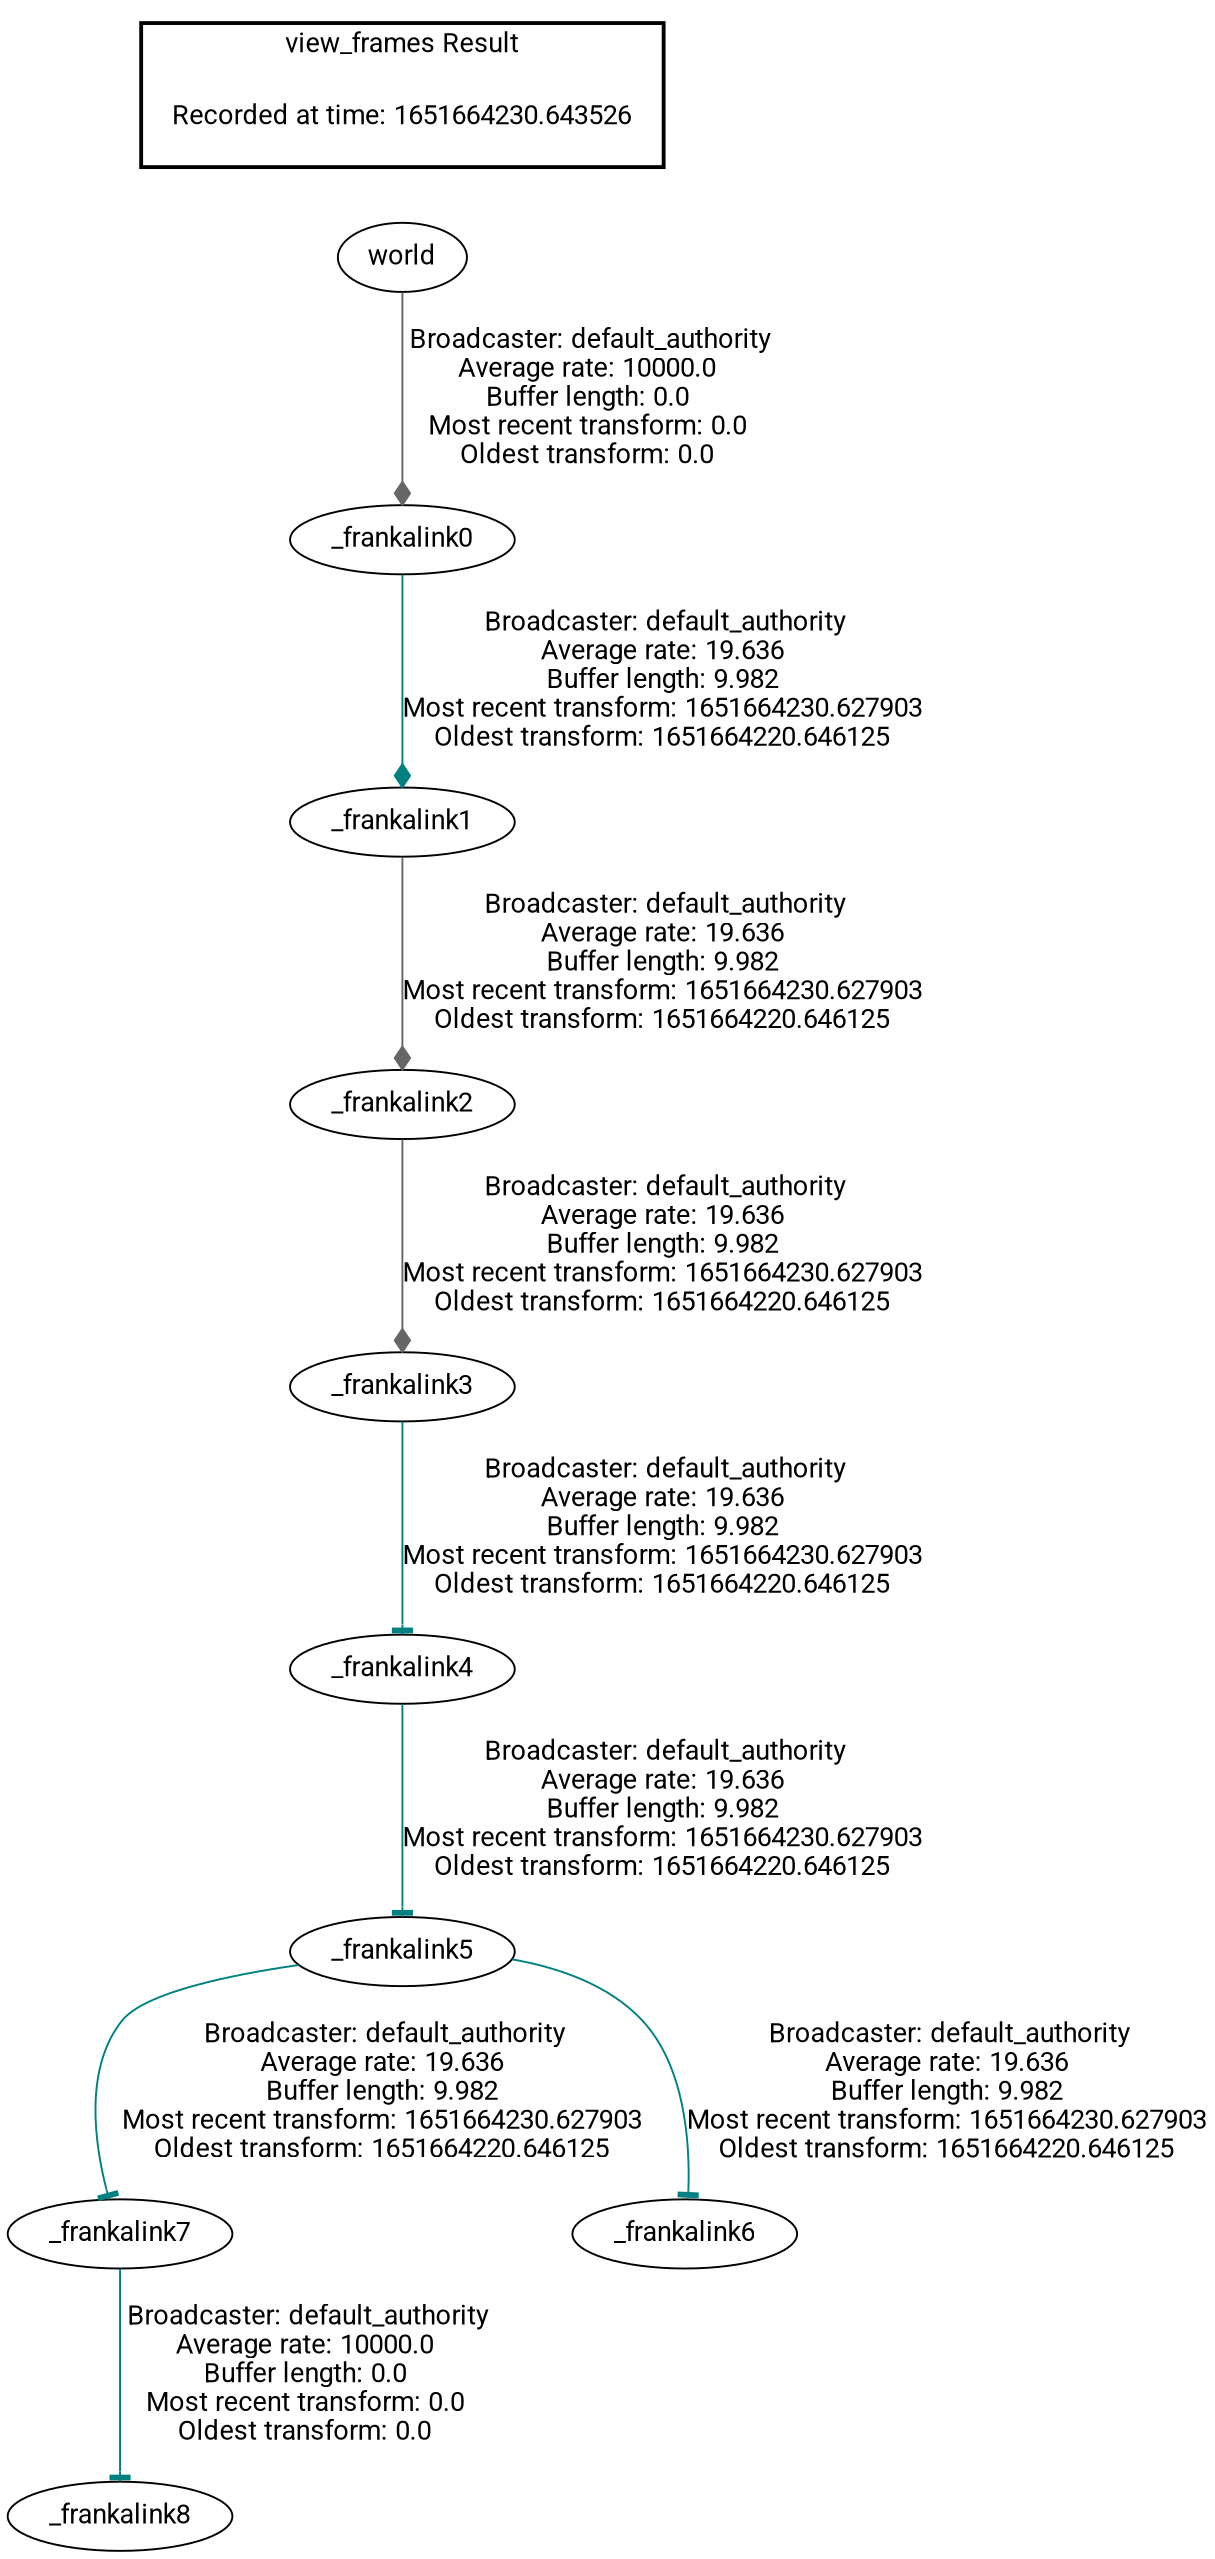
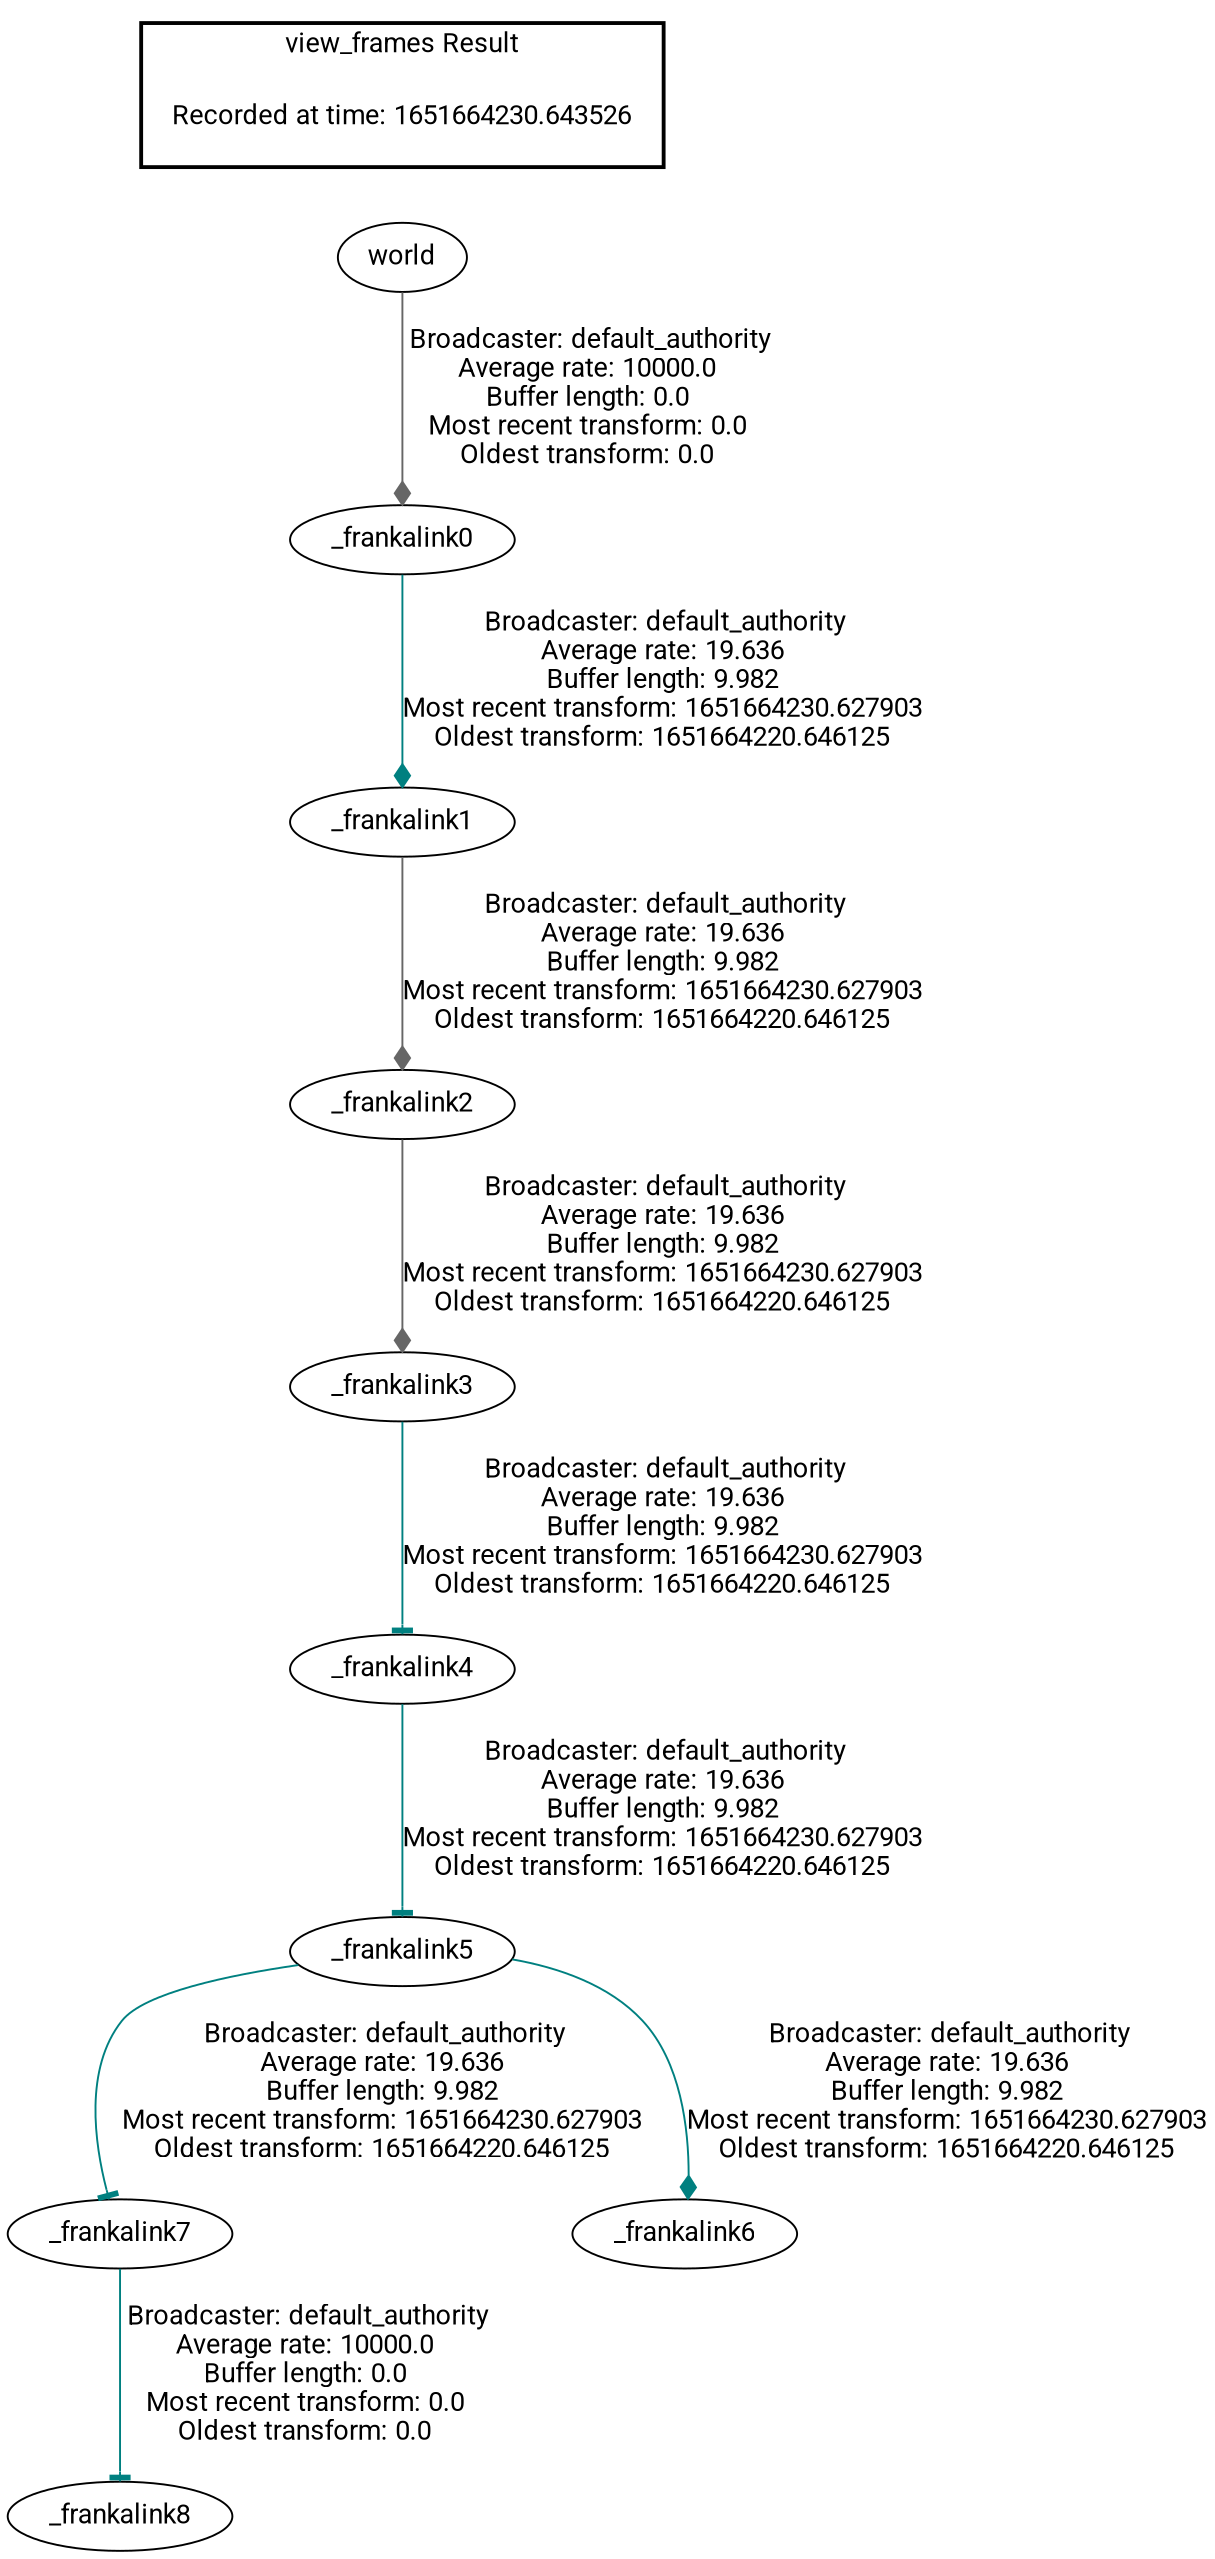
  digraph {
    fontname=Roboto
    node [fontname=Roboto]
    edge [fontname=Roboto arrowhead=diamond color=teal]
    "Recorded at time: 1651664230.643526" [shape=plaintext]
    world
    _frankalink7
    _frankalink8
    _frankalink0
    _frankalink1
    _frankalink2
    _frankalink3
    _frankalink4
    _frankalink5
    _frankalink6
    subgraph cluster_1 {
      color=black
      label="view_frames Result"
      style=bold
      "Recorded at time: 1651664230.643526"
    }
    "Recorded at time: 1651664230.643526" -> world [style=invis arrowhead="" color=""]
    world -> _frankalink0 [color=gray40 label=" Broadcaster: default_authority\nAverage rate: 10000.0\nBuffer length: 0.0\nMost recent transform: 0.0\nOldest transform: 0.0\n"]
    _frankalink7 -> _frankalink8 [arrowhead=tee label=" Broadcaster: default_authority\nAverage rate: 10000.0\nBuffer length: 0.0\nMost recent transform: 0.0\nOldest transform: 0.0\n"]
    _frankalink0 -> _frankalink1 [label=" Broadcaster: default_authority\nAverage rate: 19.636\nBuffer length: 9.982\nMost recent transform: 1651664230.627903\nOldest transform: 1651664220.646125\n"]
    _frankalink1 -> _frankalink2 [color=gray40 label=" Broadcaster: default_authority\nAverage rate: 19.636\nBuffer length: 9.982\nMost recent transform: 1651664230.627903\nOldest transform: 1651664220.646125\n"]
    _frankalink2 -> _frankalink3 [color=gray40 label=" Broadcaster: default_authority\nAverage rate: 19.636\nBuffer length: 9.982\nMost recent transform: 1651664230.627903\nOldest transform: 1651664220.646125\n"]
    _frankalink3 -> _frankalink4 [arrowhead=tee label=" Broadcaster: default_authority\nAverage rate: 19.636\nBuffer length: 9.982\nMost recent transform: 1651664230.627903\nOldest transform: 1651664220.646125\n"]
    _frankalink4 -> _frankalink5 [arrowhead=tee label=" Broadcaster: default_authority\nAverage rate: 19.636\nBuffer length: 9.982\nMost recent transform: 1651664230.627903\nOldest transform: 1651664220.646125\n"]
    _frankalink5 -> _frankalink7 [arrowhead=tee label=" Broadcaster: default_authority\nAverage rate: 19.636\nBuffer length: 9.982\nMost recent transform: 1651664230.627903\nOldest transform: 1651664220.646125\n"]
-   _frankalink5 -> _frankalink6 [arrowhead=tee label=" Broadcaster: default_authority\nAverage rate: 19.636\nBuffer length: 9.982\nMost recent transform: 1651664230.627903\nOldest transform: 1651664220.646125\n"]
+   _frankalink5 -> _frankalink6 [label=" Broadcaster: default_authority\nAverage rate: 19.636\nBuffer length: 9.982\nMost recent transform: 1651664230.627903\nOldest transform: 1651664220.646125\n"]
  }
